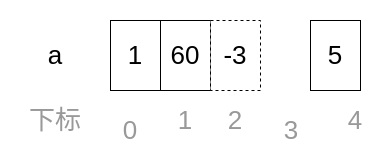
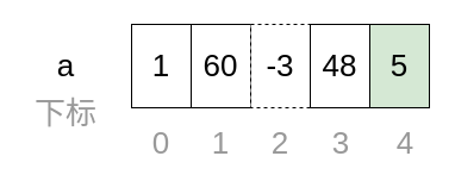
  <mxCell id="0" />
  <mxCell id="1" parent="0" />
  <mxCell id="2" value="&lt;font style=&quot;font-size: 26px&quot;&gt;1&lt;/font&gt;" style="rounded=0;whiteSpace=wrap;html=1;" vertex="1" parent="1"><mxGeometry x="110" y="20" width="50" height="70" as="geometry" /></mxCell>
  <mxCell id="3" value="60" style="rounded=0;whiteSpace=wrap;html=1;fontSize=26;" vertex="1" parent="1"><mxGeometry x="160" y="20" width="50" height="70" as="geometry" /></mxCell>
  <mxCell id="4" value="-3" style="rounded=0;whiteSpace=wrap;html=1;fontSize=26;dashed=1;" vertex="1" parent="1"><mxGeometry x="210" y="20" width="50" height="70" as="geometry" /></mxCell>
- <mxCell id="6" value="5" style="rounded=0;whiteSpace=wrap;html=1;fontSize=26;" vertex="1" parent="1"><mxGeometry x="310" y="20" width="50" height="70" as="geometry" /></mxCell>
+ <mxCell id="5" value="48" style="rounded=0;whiteSpace=wrap;html=1;fontSize=26;" vertex="1" parent="1"><mxGeometry x="260" y="20" width="50" height="70" as="geometry" /></mxCell>
+ <mxCell id="6" value="5" style="rounded=0;whiteSpace=wrap;html=1;fontSize=26;fillColor=#d5e8d4;" vertex="1" parent="1"><mxGeometry x="310" y="20" width="50" height="70" as="geometry" /></mxCell>
  <mxCell id="7" value="a" style="text;html=1;strokeColor=none;fillColor=none;align=center;verticalAlign=middle;whiteSpace=wrap;rounded=0;fontSize=26;" vertex="1" parent="1"><mxGeometry x="35" y="45" width="40" height="20" as="geometry" /></mxCell>
- <mxCell id="8" value="下标" style="text;html=1;strokeColor=none;fillColor=none;align=center;verticalAlign=middle;whiteSpace=wrap;rounded=0;fontSize=26;fontColor=#999999;" vertex="1" parent="1"><mxGeometry x="20" y="110" width="70" height="20" as="geometry" /></mxCell>
- <mxCell id="9" value="0" style="text;html=1;strokeColor=none;fillColor=none;align=center;verticalAlign=middle;whiteSpace=wrap;rounded=0;fontSize=26;fontColor=#999999;" vertex="1" parent="1"><mxGeometry x="110" y="120" width="40" height="20" as="geometry" /></mxCell>
+ <mxCell id="8" value="下标" style="text;html=1;strokeColor=none;fillColor=none;align=center;verticalAlign=middle;whiteSpace=wrap;rounded=0;fontSize=26;fontColor=#999999;" vertex="1" parent="1"><mxGeometry x="20" y="85" width="70" height="20" as="geometry" /></mxCell>
+ <mxCell id="9" value="0" style="text;html=1;strokeColor=none;fillColor=none;align=center;verticalAlign=middle;whiteSpace=wrap;rounded=0;fontSize=26;fontColor=#999999;" vertex="1" parent="1"><mxGeometry x="115" y="110" width="40" height="20" as="geometry" /></mxCell>
  <mxCell id="10" value="1" style="text;html=1;strokeColor=none;fillColor=none;align=center;verticalAlign=middle;whiteSpace=wrap;rounded=0;fontSize=26;fontColor=#999999;" vertex="1" parent="1"><mxGeometry x="165" y="110" width="40" height="20" as="geometry" /></mxCell>
  <mxCell id="11" value="2" style="text;html=1;strokeColor=none;fillColor=none;align=center;verticalAlign=middle;whiteSpace=wrap;rounded=0;fontSize=26;fontColor=#999999;" vertex="1" parent="1"><mxGeometry x="215" y="110" width="40" height="20" as="geometry" /></mxCell>
- <mxCell id="12" value="3" style="text;html=1;strokeColor=none;fillColor=none;align=center;verticalAlign=middle;whiteSpace=wrap;rounded=0;fontSize=26;fontColor=#999999;" vertex="1" parent="1"><mxGeometry x="271" y="120" width="40" height="20" as="geometry" /></mxCell>
- <mxCell id="13" value="4" style="text;html=1;strokeColor=none;fillColor=none;align=center;verticalAlign=middle;whiteSpace=wrap;rounded=0;fontSize=26;fontColor=#999999;" vertex="1" parent="1"><mxGeometry x="335" y="110" width="40" height="20" as="geometry" /></mxCell>
+ <mxCell id="12" value="3" style="text;html=1;strokeColor=none;fillColor=none;align=center;verticalAlign=middle;whiteSpace=wrap;rounded=0;fontSize=26;fontColor=#999999;" vertex="1" parent="1"><mxGeometry x="266" y="110" width="40" height="20" as="geometry" /></mxCell>
+ <mxCell id="13" value="4" style="text;html=1;strokeColor=none;fillColor=none;align=center;verticalAlign=middle;whiteSpace=wrap;rounded=0;fontSize=26;fontColor=#999999;" vertex="1" parent="1"><mxGeometry x="320" y="110" width="40" height="20" as="geometry" /></mxCell>
  <mxCell id="14" style="edgeStyle=orthogonalEdgeStyle;rounded=0;orthogonalLoop=1;jettySize=auto;html=1;exitX=0.5;exitY=1;exitDx=0;exitDy=0;fontSize=26;" edge="1" parent="1" source="8" target="8"><mxGeometry relative="1" as="geometry" /></mxCell>
